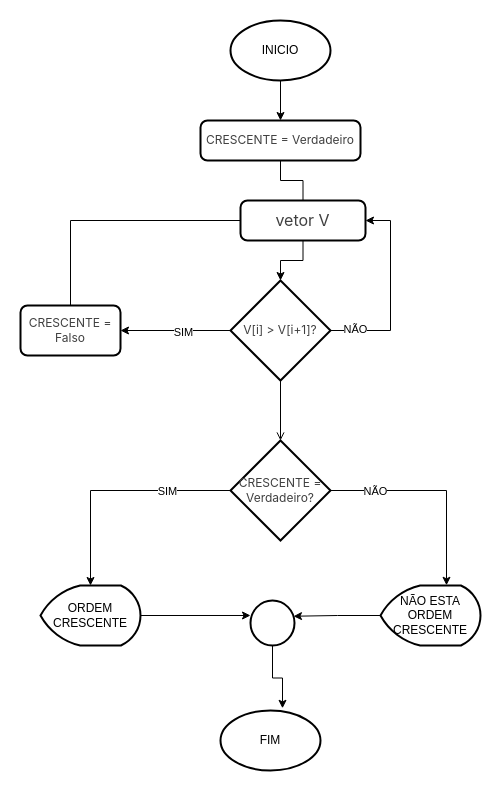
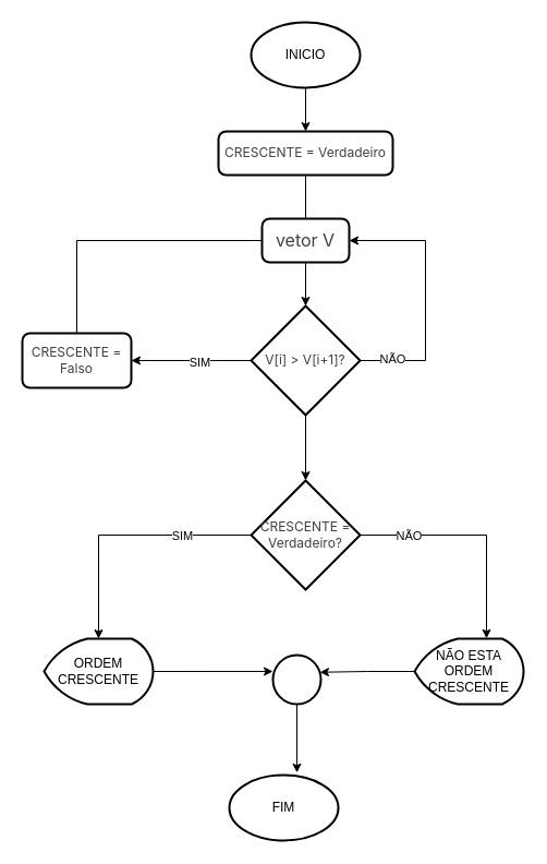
  <mxCell id="0" />
  <mxCell id="1" parent="0" />
  <mxCell id="2" style="edgeStyle=orthogonalEdgeStyle;rounded=0;orthogonalLoop=1;jettySize=auto;html=1;exitX=0.5;exitY=1;exitDx=0;exitDy=0;exitPerimeter=0;entryX=0.5;entryY=0;entryDx=0;entryDy=0;" edge="1" parent="1" source="3" target="6"><mxGeometry relative="1" as="geometry" /></mxCell>
  <mxCell id="3" value="INICIO" style="strokeWidth=2;html=1;shape=mxgraph.flowchart.start_1;whiteSpace=wrap;" vertex="1" parent="1"><mxGeometry x="230" y="20" width="100" height="60" as="geometry" /></mxCell>
- <mxCell id="4" value="FIM" style="strokeWidth=2;html=1;shape=mxgraph.flowchart.start_1;whiteSpace=wrap;" vertex="1" parent="1"><mxGeometry x="220" y="710" width="100" height="60" as="geometry" /></mxCell>
+ <mxCell id="4" value="FIM" style="strokeWidth=2;html=1;shape=mxgraph.flowchart.start_1;whiteSpace=wrap;" vertex="1" parent="1"><mxGeometry x="210" y="710" width="100" height="60" as="geometry" /></mxCell>
  <mxCell id="5" style="edgeStyle=orthogonalEdgeStyle;rounded=0;orthogonalLoop=1;jettySize=auto;html=1;exitX=0.5;exitY=1;exitDx=0;exitDy=0;entryX=0.5;entryY=0;entryDx=0;entryDy=0;endArrow=none;" edge="1" parent="1" source="6" target="7"><mxGeometry relative="1" as="geometry" /></mxCell>
  <mxCell id="6" value="&lt;span style=&quot;color: rgb(64, 64, 64); font-family: Inter, system-ui, -apple-system, BlinkMacSystemFont, &amp;quot;Segoe UI&amp;quot;, Roboto, &amp;quot;Noto Sans&amp;quot;, Ubuntu, Cantarell, &amp;quot;Helvetica Neue&amp;quot;, Oxygen, &amp;quot;Open Sans&amp;quot;, sans-serif; text-align: left;&quot;&gt;&lt;font&gt;CRESCENTE = Verdadeiro&lt;/font&gt;&lt;/span&gt;" style="rounded=1;whiteSpace=wrap;html=1;absoluteArcSize=1;arcSize=14;strokeWidth=2;" vertex="1" parent="1"><mxGeometry x="200" y="120" width="160" height="40" as="geometry" /></mxCell>
- <mxCell id="7" value="&lt;span style=&quot;color: rgb(64, 64, 64); font-family: Inter, system-ui, -apple-system, BlinkMacSystemFont, &amp;quot;Segoe UI&amp;quot;, Roboto, &amp;quot;Noto Sans&amp;quot;, Ubuntu, Cantarell, &amp;quot;Helvetica Neue&amp;quot;, Oxygen, &amp;quot;Open Sans&amp;quot;, sans-serif; font-size: 16.002px; text-align: left;&quot;&gt;vetor V&lt;/span&gt;" style="rounded=1;whiteSpace=wrap;html=1;absoluteArcSize=1;arcSize=14;strokeWidth=2;" vertex="1" parent="1"><mxGeometry x="240" y="200" width="125" height="40" as="geometry" /></mxCell>
+ <mxCell id="7" value="&lt;span style=&quot;color: rgb(64, 64, 64); font-family: Inter, system-ui, -apple-system, BlinkMacSystemFont, &amp;quot;Segoe UI&amp;quot;, Roboto, &amp;quot;Noto Sans&amp;quot;, Ubuntu, Cantarell, &amp;quot;Helvetica Neue&amp;quot;, Oxygen, &amp;quot;Open Sans&amp;quot;, sans-serif; font-size: 16.002px; text-align: left;&quot;&gt;vetor V&lt;/span&gt;" style="rounded=1;whiteSpace=wrap;html=1;absoluteArcSize=1;arcSize=14;strokeWidth=2;" vertex="1" parent="1"><mxGeometry x="240" y="200" width="80" height="40" as="geometry" /></mxCell>
  <mxCell id="8" style="edgeStyle=orthogonalEdgeStyle;rounded=0;orthogonalLoop=1;jettySize=auto;html=1;exitX=0;exitY=0.5;exitDx=0;exitDy=0;exitPerimeter=0;entryX=1;entryY=0.5;entryDx=0;entryDy=0;" edge="1" parent="1" source="12" target="14"><mxGeometry relative="1" as="geometry" /></mxCell>
  <mxCell id="9" value="SIM" style="edgeLabel;html=1;align=center;verticalAlign=middle;resizable=0;points=[];" vertex="1" connectable="0" parent="8"><mxGeometry x="-0.127" y="1" relative="1" as="geometry"><mxPoint as="offset" /></mxGeometry></mxCell>
  <mxCell id="10" style="edgeStyle=orthogonalEdgeStyle;rounded=0;orthogonalLoop=1;jettySize=auto;html=1;exitX=1;exitY=0.5;exitDx=0;exitDy=0;exitPerimeter=0;entryX=1;entryY=0.5;entryDx=0;entryDy=0;" edge="1" parent="1" source="12" target="7"><mxGeometry relative="1" as="geometry"><Array as="points"><mxPoint x="390" y="330" /><mxPoint x="390" y="220" /></Array></mxGeometry></mxCell>
  <mxCell id="11" value="NÃO" style="edgeLabel;html=1;align=center;verticalAlign=middle;resizable=0;points=[];" vertex="1" connectable="0" parent="10"><mxGeometry x="-0.758" y="2" relative="1" as="geometry"><mxPoint as="offset" /></mxGeometry></mxCell>
  <mxCell id="12" value="&lt;span style=&quot;color: rgb(64, 64, 64); font-family: Inter, system-ui, -apple-system, BlinkMacSystemFont, &amp;quot;Segoe UI&amp;quot;, Roboto, &amp;quot;Noto Sans&amp;quot;, Ubuntu, Cantarell, &amp;quot;Helvetica Neue&amp;quot;, Oxygen, &amp;quot;Open Sans&amp;quot;, sans-serif; text-align: left;&quot;&gt;&lt;font&gt;V[i] &amp;gt; V[i+1]?&lt;/font&gt;&lt;/span&gt;" style="strokeWidth=2;html=1;shape=mxgraph.flowchart.decision;whiteSpace=wrap;" vertex="1" parent="1"><mxGeometry x="230" y="280" width="100" height="100" as="geometry" /></mxCell>
  <mxCell id="13" style="edgeStyle=orthogonalEdgeStyle;rounded=0;orthogonalLoop=1;jettySize=auto;html=1;exitX=0.5;exitY=0;exitDx=0;exitDy=0;entryX=0;entryY=0.5;entryDx=0;entryDy=0;endArrow=none;" edge="1" parent="1" source="14" target="7"><mxGeometry relative="1" as="geometry" /></mxCell>
  <mxCell id="14" value="&lt;span style=&quot;color: rgb(64, 64, 64); font-family: Inter, system-ui, -apple-system, BlinkMacSystemFont, &amp;quot;Segoe UI&amp;quot;, Roboto, &amp;quot;Noto Sans&amp;quot;, Ubuntu, Cantarell, &amp;quot;Helvetica Neue&amp;quot;, Oxygen, &amp;quot;Open Sans&amp;quot;, sans-serif; text-align: left;&quot;&gt;&lt;font&gt;CRESCENTE = Falso&lt;/font&gt;&lt;/span&gt;" style="rounded=1;whiteSpace=wrap;html=1;absoluteArcSize=1;arcSize=14;strokeWidth=2;" vertex="1" parent="1"><mxGeometry x="20" y="305" width="100" height="50" as="geometry" /></mxCell>
  <mxCell id="15" value="&lt;span style=&quot;color: rgb(64, 64, 64); font-family: Inter, system-ui, -apple-system, BlinkMacSystemFont, &amp;quot;Segoe UI&amp;quot;, Roboto, &amp;quot;Noto Sans&amp;quot;, Ubuntu, Cantarell, &amp;quot;Helvetica Neue&amp;quot;, Oxygen, &amp;quot;Open Sans&amp;quot;, sans-serif; text-align: left;&quot;&gt;&lt;font&gt;CRESCENTE = Verdadeiro?&lt;/font&gt;&lt;/span&gt;" style="strokeWidth=2;html=1;shape=mxgraph.flowchart.decision;whiteSpace=wrap;" vertex="1" parent="1"><mxGeometry x="230" y="440" width="100" height="100" as="geometry" /></mxCell>
  <mxCell id="16" style="edgeStyle=orthogonalEdgeStyle;rounded=0;orthogonalLoop=1;jettySize=auto;html=1;exitX=0.5;exitY=1;exitDx=0;exitDy=0;entryX=0.5;entryY=0;entryDx=0;entryDy=0;entryPerimeter=0;" edge="1" parent="1" source="7" target="12"><mxGeometry relative="1" as="geometry" /></mxCell>
- <mxCell id="17" style="edgeStyle=orthogonalEdgeStyle;rounded=0;orthogonalLoop=1;jettySize=auto;html=1;exitX=0.5;exitY=1;exitDx=0;exitDy=0;exitPerimeter=0;entryX=0.5;entryY=0;entryDx=0;entryDy=0;entryPerimeter=0;endArrow=open;" edge="1" parent="1" source="12" target="15"><mxGeometry relative="1" as="geometry" /></mxCell>
+ <mxCell id="17" style="edgeStyle=orthogonalEdgeStyle;rounded=0;orthogonalLoop=1;jettySize=auto;html=1;exitX=0.5;exitY=1;exitDx=0;exitDy=0;exitPerimeter=0;entryX=0.5;entryY=0;entryDx=0;entryDy=0;entryPerimeter=0;" edge="1" parent="1" source="12" target="15"><mxGeometry relative="1" as="geometry" /></mxCell>
  <mxCell id="18" value="NÃO ESTA ORDEM CRESCENTE" style="strokeWidth=2;html=1;shape=mxgraph.flowchart.display;whiteSpace=wrap;" vertex="1" parent="1"><mxGeometry x="380" y="585" width="100" height="60" as="geometry" /></mxCell>
  <mxCell id="19" value="ORDEM CRESCENTE" style="strokeWidth=2;html=1;shape=mxgraph.flowchart.display;whiteSpace=wrap;" vertex="1" parent="1"><mxGeometry x="40" y="585" width="100" height="60" as="geometry" /></mxCell>
  <mxCell id="20" style="edgeStyle=orthogonalEdgeStyle;rounded=0;orthogonalLoop=1;jettySize=auto;html=1;exitX=0;exitY=0.5;exitDx=0;exitDy=0;exitPerimeter=0;entryX=0.5;entryY=0;entryDx=0;entryDy=0;entryPerimeter=0;" edge="1" parent="1" source="15" target="19"><mxGeometry relative="1" as="geometry" /></mxCell>
  <mxCell id="21" value="SIM" style="edgeLabel;html=1;align=center;verticalAlign=middle;resizable=0;points=[];" vertex="1" connectable="0" parent="20"><mxGeometry x="-0.455" relative="1" as="geometry"><mxPoint as="offset" /></mxGeometry></mxCell>
  <mxCell id="22" style="edgeStyle=orthogonalEdgeStyle;rounded=0;orthogonalLoop=1;jettySize=auto;html=1;exitX=1;exitY=0.5;exitDx=0;exitDy=0;exitPerimeter=0;entryX=0.66;entryY=-0.004;entryDx=0;entryDy=0;entryPerimeter=0;" edge="1" parent="1" source="15" target="18"><mxGeometry relative="1" as="geometry" /></mxCell>
  <mxCell id="23" value="NÃO" style="edgeLabel;html=1;align=center;verticalAlign=middle;resizable=0;points=[];" vertex="1" connectable="0" parent="22"><mxGeometry x="-0.578" relative="1" as="geometry"><mxPoint as="offset" /></mxGeometry></mxCell>
  <mxCell id="24" value="" style="strokeWidth=2;html=1;shape=mxgraph.flowchart.start_2;whiteSpace=wrap;" vertex="1" parent="1"><mxGeometry x="250" y="600" width="44" height="45" as="geometry" /></mxCell>
  <mxCell id="25" style="edgeStyle=orthogonalEdgeStyle;rounded=0;orthogonalLoop=1;jettySize=auto;html=1;exitX=1;exitY=0.5;exitDx=0;exitDy=0;exitPerimeter=0;entryX=0;entryY=0.333;entryDx=0;entryDy=0;entryPerimeter=0;" edge="1" parent="1" source="19" target="24"><mxGeometry relative="1" as="geometry" /></mxCell>
  <mxCell id="26" style="edgeStyle=orthogonalEdgeStyle;rounded=0;orthogonalLoop=1;jettySize=auto;html=1;exitX=0;exitY=0.5;exitDx=0;exitDy=0;exitPerimeter=0;entryX=0.977;entryY=0.35;entryDx=0;entryDy=0;entryPerimeter=0;" edge="1" parent="1" source="18" target="24"><mxGeometry relative="1" as="geometry" /></mxCell>
  <mxCell id="27" style="edgeStyle=orthogonalEdgeStyle;rounded=0;orthogonalLoop=1;jettySize=auto;html=1;exitX=0.5;exitY=1;exitDx=0;exitDy=0;exitPerimeter=0;entryX=0.62;entryY=-0.037;entryDx=0;entryDy=0;entryPerimeter=0;" edge="1" parent="1" source="24" target="4"><mxGeometry relative="1" as="geometry" /></mxCell>
